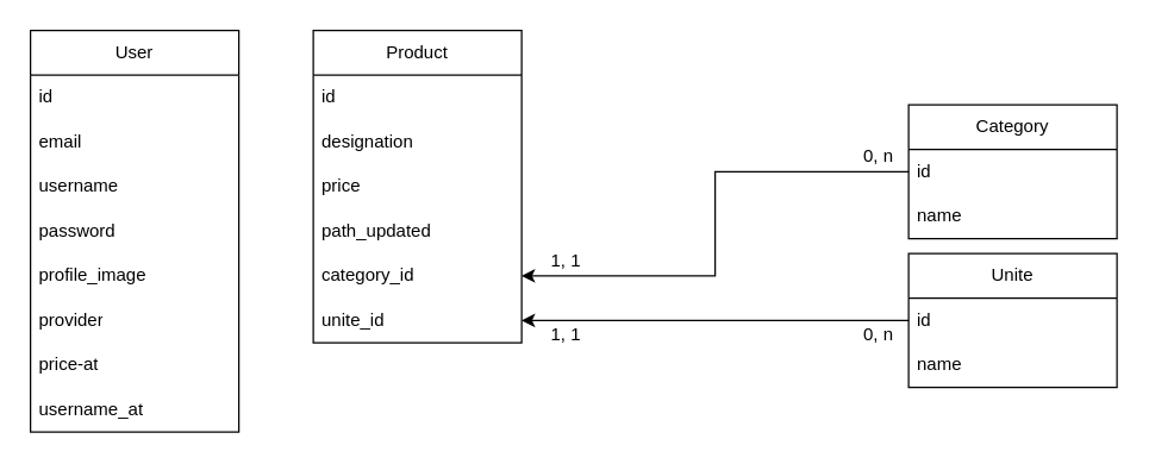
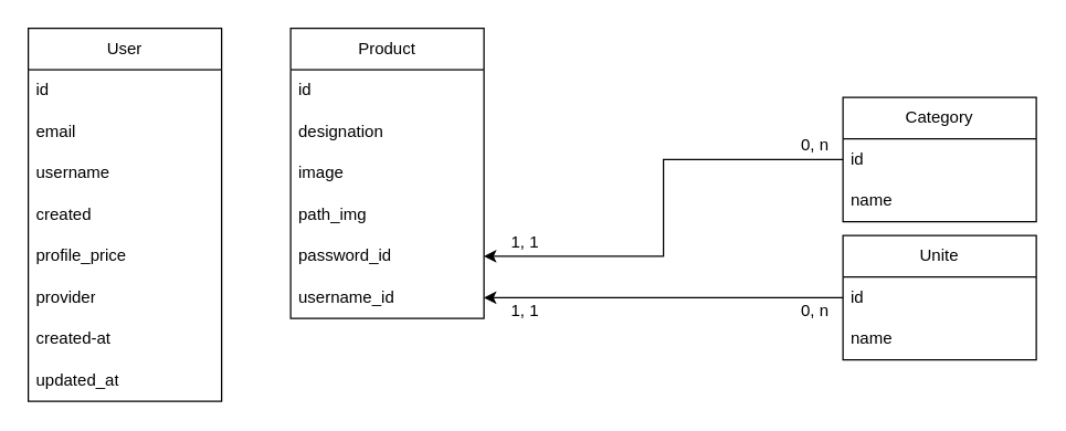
  <mxCell id="0" />
  <mxCell id="1" parent="0" />
  <mxCell id="2" value="Product" style="swimlane;fontStyle=0;childLayout=stackLayout;horizontal=1;startSize=30;horizontalStack=0;resizeParent=1;resizeParentMax=0;resizeLast=0;collapsible=0;marginBottom=0;whiteSpace=wrap;html=1;" parent="1" vertex="1"><mxGeometry x="210" y="20" width="140" height="210" as="geometry" /></mxCell>
  <mxCell id="3" value="id" style="text;strokeColor=none;fillColor=none;align=left;verticalAlign=middle;spacingLeft=4;spacingRight=4;overflow=hidden;points=[[0,0.5],[1,0.5]];portConstraint=eastwest;rotatable=0;whiteSpace=wrap;html=1;" parent="2" vertex="1"><mxGeometry y="30" width="140" height="30" as="geometry" /></mxCell>
  <mxCell id="4" value="designation" style="text;strokeColor=none;fillColor=none;align=left;verticalAlign=middle;spacingLeft=4;spacingRight=4;overflow=hidden;points=[[0,0.5],[1,0.5]];portConstraint=eastwest;rotatable=0;whiteSpace=wrap;html=1;" parent="2" vertex="1"><mxGeometry y="60" width="140" height="30" as="geometry" /></mxCell>
- <mxCell id="5" value="price" style="text;strokeColor=none;fillColor=none;align=left;verticalAlign=middle;spacingLeft=4;spacingRight=4;overflow=hidden;points=[[0,0.5],[1,0.5]];portConstraint=eastwest;rotatable=0;whiteSpace=wrap;html=1;" parent="2" vertex="1"><mxGeometry y="90" width="140" height="30" as="geometry" /></mxCell>
- <mxCell id="6" value="path_updated" style="text;strokeColor=none;fillColor=none;align=left;verticalAlign=middle;spacingLeft=4;spacingRight=4;overflow=hidden;points=[[0,0.5],[1,0.5]];portConstraint=eastwest;rotatable=0;whiteSpace=wrap;html=1;" parent="2" vertex="1"><mxGeometry y="120" width="140" height="30" as="geometry" /></mxCell>
- <mxCell id="7" value="category_id" style="text;strokeColor=none;fillColor=none;align=left;verticalAlign=middle;spacingLeft=4;spacingRight=4;overflow=hidden;points=[[0,0.5],[1,0.5]];portConstraint=eastwest;rotatable=0;whiteSpace=wrap;html=1;" parent="2" vertex="1"><mxGeometry y="150" width="140" height="30" as="geometry" /></mxCell>
- <mxCell id="8" value="unite_id" style="text;strokeColor=none;fillColor=none;align=left;verticalAlign=middle;spacingLeft=4;spacingRight=4;overflow=hidden;points=[[0,0.5],[1,0.5]];portConstraint=eastwest;rotatable=0;whiteSpace=wrap;html=1;" parent="2" vertex="1"><mxGeometry y="180" width="140" height="30" as="geometry" /></mxCell>
+ <mxCell id="5" value="image" style="text;strokeColor=none;fillColor=none;align=left;verticalAlign=middle;spacingLeft=4;spacingRight=4;overflow=hidden;points=[[0,0.5],[1,0.5]];portConstraint=eastwest;rotatable=0;whiteSpace=wrap;html=1;" parent="2" vertex="1"><mxGeometry y="90" width="140" height="30" as="geometry" /></mxCell>
+ <mxCell id="6" value="path_img" style="text;strokeColor=none;fillColor=none;align=left;verticalAlign=middle;spacingLeft=4;spacingRight=4;overflow=hidden;points=[[0,0.5],[1,0.5]];portConstraint=eastwest;rotatable=0;whiteSpace=wrap;html=1;" parent="2" vertex="1"><mxGeometry y="120" width="140" height="30" as="geometry" /></mxCell>
+ <mxCell id="7" value="password_id" style="text;strokeColor=none;fillColor=none;align=left;verticalAlign=middle;spacingLeft=4;spacingRight=4;overflow=hidden;points=[[0,0.5],[1,0.5]];portConstraint=eastwest;rotatable=0;whiteSpace=wrap;html=1;" parent="2" vertex="1"><mxGeometry y="150" width="140" height="30" as="geometry" /></mxCell>
+ <mxCell id="8" value="username_id" style="text;strokeColor=none;fillColor=none;align=left;verticalAlign=middle;spacingLeft=4;spacingRight=4;overflow=hidden;points=[[0,0.5],[1,0.5]];portConstraint=eastwest;rotatable=0;whiteSpace=wrap;html=1;" parent="2" vertex="1"><mxGeometry y="180" width="140" height="30" as="geometry" /></mxCell>
  <mxCell id="9" value="Category" style="swimlane;fontStyle=0;childLayout=stackLayout;horizontal=1;startSize=30;horizontalStack=0;resizeParent=1;resizeParentMax=0;resizeLast=0;collapsible=0;marginBottom=0;whiteSpace=wrap;html=1;" parent="1" vertex="1"><mxGeometry x="610" y="70" width="140" height="90" as="geometry" /></mxCell>
  <mxCell id="10" value="id" style="text;strokeColor=none;fillColor=none;align=left;verticalAlign=middle;spacingLeft=4;spacingRight=4;overflow=hidden;points=[[0,0.5],[1,0.5]];portConstraint=eastwest;rotatable=0;whiteSpace=wrap;html=1;" parent="9" vertex="1"><mxGeometry y="30" width="140" height="30" as="geometry" /></mxCell>
  <mxCell id="11" value="name" style="text;strokeColor=none;fillColor=none;align=left;verticalAlign=middle;spacingLeft=4;spacingRight=4;overflow=hidden;points=[[0,0.5],[1,0.5]];portConstraint=eastwest;rotatable=0;whiteSpace=wrap;html=1;" parent="9" vertex="1"><mxGeometry y="60" width="140" height="30" as="geometry" /></mxCell>
  <mxCell id="12" style="edgeStyle=orthogonalEdgeStyle;rounded=0;orthogonalLoop=1;jettySize=auto;html=1;entryX=1;entryY=0.5;entryDx=0;entryDy=0;" parent="1" source="10" target="7" edge="1"><mxGeometry relative="1" as="geometry" /></mxCell>
  <mxCell id="13" value="1, 1" style="text;html=1;strokeColor=none;fillColor=none;align=center;verticalAlign=middle;whiteSpace=wrap;rounded=0;" parent="1" vertex="1"><mxGeometry x="350" y="210" width="60" height="30" as="geometry" /></mxCell>
  <mxCell id="14" value="0, n" style="text;html=1;strokeColor=none;fillColor=none;align=center;verticalAlign=middle;whiteSpace=wrap;rounded=0;" parent="1" vertex="1"><mxGeometry x="560" y="90" width="60" height="30" as="geometry" /></mxCell>
  <mxCell id="15" value="Unite" style="swimlane;fontStyle=0;childLayout=stackLayout;horizontal=1;startSize=30;horizontalStack=0;resizeParent=1;resizeParentMax=0;resizeLast=0;collapsible=0;marginBottom=0;whiteSpace=wrap;html=1;" parent="1" vertex="1"><mxGeometry x="610" y="170" width="140" height="90" as="geometry" /></mxCell>
  <mxCell id="16" value="id" style="text;strokeColor=none;fillColor=none;align=left;verticalAlign=middle;spacingLeft=4;spacingRight=4;overflow=hidden;points=[[0,0.5],[1,0.5]];portConstraint=eastwest;rotatable=0;whiteSpace=wrap;html=1;" parent="15" vertex="1"><mxGeometry y="30" width="140" height="30" as="geometry" /></mxCell>
  <mxCell id="17" value="name" style="text;strokeColor=none;fillColor=none;align=left;verticalAlign=middle;spacingLeft=4;spacingRight=4;overflow=hidden;points=[[0,0.5],[1,0.5]];portConstraint=eastwest;rotatable=0;whiteSpace=wrap;html=1;" parent="15" vertex="1"><mxGeometry y="60" width="140" height="30" as="geometry" /></mxCell>
  <mxCell id="18" style="edgeStyle=orthogonalEdgeStyle;rounded=0;orthogonalLoop=1;jettySize=auto;html=1;entryX=1;entryY=0.5;entryDx=0;entryDy=0;" parent="1" source="16" target="8" edge="1"><mxGeometry relative="1" as="geometry" /></mxCell>
  <mxCell id="19" value="1, 1" style="text;html=1;strokeColor=none;fillColor=none;align=center;verticalAlign=middle;whiteSpace=wrap;rounded=0;" parent="1" vertex="1"><mxGeometry x="350" y="160" width="60" height="30" as="geometry" /></mxCell>
  <mxCell id="20" value="0, n" style="text;html=1;strokeColor=none;fillColor=none;align=center;verticalAlign=middle;whiteSpace=wrap;rounded=0;" parent="1" vertex="1"><mxGeometry x="560" y="210" width="60" height="30" as="geometry" /></mxCell>
  <mxCell id="21" value="User" style="swimlane;fontStyle=0;childLayout=stackLayout;horizontal=1;startSize=30;horizontalStack=0;resizeParent=1;resizeParentMax=0;resizeLast=0;collapsible=0;marginBottom=0;whiteSpace=wrap;html=1;expand=1;" parent="1" vertex="1"><mxGeometry x="20" y="20" width="140" height="270" as="geometry" /></mxCell>
  <mxCell id="22" value="id" style="text;strokeColor=none;fillColor=none;align=left;verticalAlign=middle;spacingLeft=4;spacingRight=4;overflow=hidden;points=[[0,0.5],[1,0.5]];portConstraint=eastwest;rotatable=0;whiteSpace=wrap;html=1;" parent="21" vertex="1"><mxGeometry y="30" width="140" height="30" as="geometry" /></mxCell>
  <mxCell id="23" value="email" style="text;strokeColor=none;fillColor=none;align=left;verticalAlign=middle;spacingLeft=4;spacingRight=4;overflow=hidden;points=[[0,0.5],[1,0.5]];portConstraint=eastwest;rotatable=0;whiteSpace=wrap;html=1;" parent="21" vertex="1"><mxGeometry y="60" width="140" height="30" as="geometry" /></mxCell>
  <mxCell id="24" value="username" style="text;strokeColor=none;fillColor=none;align=left;verticalAlign=middle;spacingLeft=4;spacingRight=4;overflow=hidden;points=[[0,0.5],[1,0.5]];portConstraint=eastwest;rotatable=0;whiteSpace=wrap;html=1;" parent="21" vertex="1"><mxGeometry y="90" width="140" height="30" as="geometry" /></mxCell>
- <mxCell id="25" value="password" style="text;strokeColor=none;fillColor=none;align=left;verticalAlign=middle;spacingLeft=4;spacingRight=4;overflow=hidden;points=[[0,0.5],[1,0.5]];portConstraint=eastwest;rotatable=0;whiteSpace=wrap;html=1;" parent="21" vertex="1"><mxGeometry y="120" width="140" height="30" as="geometry" /></mxCell>
- <mxCell id="26" value="profile_image" style="text;strokeColor=none;fillColor=none;align=left;verticalAlign=middle;spacingLeft=4;spacingRight=4;overflow=hidden;points=[[0,0.5],[1,0.5]];portConstraint=eastwest;rotatable=0;whiteSpace=wrap;html=1;" parent="21" vertex="1"><mxGeometry y="150" width="140" height="30" as="geometry" /></mxCell>
+ <mxCell id="25" value="created" style="text;strokeColor=none;fillColor=none;align=left;verticalAlign=middle;spacingLeft=4;spacingRight=4;overflow=hidden;points=[[0,0.5],[1,0.5]];portConstraint=eastwest;rotatable=0;whiteSpace=wrap;html=1;" parent="21" vertex="1"><mxGeometry y="120" width="140" height="30" as="geometry" /></mxCell>
+ <mxCell id="26" value="profile_price" style="text;strokeColor=none;fillColor=none;align=left;verticalAlign=middle;spacingLeft=4;spacingRight=4;overflow=hidden;points=[[0,0.5],[1,0.5]];portConstraint=eastwest;rotatable=0;whiteSpace=wrap;html=1;" parent="21" vertex="1"><mxGeometry y="150" width="140" height="30" as="geometry" /></mxCell>
  <mxCell id="27" value="provider" style="text;strokeColor=none;fillColor=none;align=left;verticalAlign=middle;spacingLeft=4;spacingRight=4;overflow=hidden;points=[[0,0.5],[1,0.5]];portConstraint=eastwest;rotatable=0;whiteSpace=wrap;html=1;" vertex="1" parent="21"><mxGeometry y="180" width="140" height="30" as="geometry" /></mxCell>
- <mxCell id="28" value="price-at" style="text;strokeColor=none;fillColor=none;align=left;verticalAlign=middle;spacingLeft=4;spacingRight=4;overflow=hidden;points=[[0,0.5],[1,0.5]];portConstraint=eastwest;rotatable=0;whiteSpace=wrap;html=1;" parent="21" vertex="1"><mxGeometry y="210" width="140" height="30" as="geometry" /></mxCell>
- <mxCell id="29" value="username_at" style="text;strokeColor=none;fillColor=none;align=left;verticalAlign=middle;spacingLeft=4;spacingRight=4;overflow=hidden;points=[[0,0.5],[1,0.5]];portConstraint=eastwest;rotatable=0;whiteSpace=wrap;html=1;" parent="21" vertex="1"><mxGeometry y="240" width="140" height="30" as="geometry" /></mxCell>
+ <mxCell id="28" value="created-at" style="text;strokeColor=none;fillColor=none;align=left;verticalAlign=middle;spacingLeft=4;spacingRight=4;overflow=hidden;points=[[0,0.5],[1,0.5]];portConstraint=eastwest;rotatable=0;whiteSpace=wrap;html=1;" parent="21" vertex="1"><mxGeometry y="210" width="140" height="30" as="geometry" /></mxCell>
+ <mxCell id="29" value="updated_at" style="text;strokeColor=none;fillColor=none;align=left;verticalAlign=middle;spacingLeft=4;spacingRight=4;overflow=hidden;points=[[0,0.5],[1,0.5]];portConstraint=eastwest;rotatable=0;whiteSpace=wrap;html=1;" parent="21" vertex="1"><mxGeometry y="240" width="140" height="30" as="geometry" /></mxCell>
